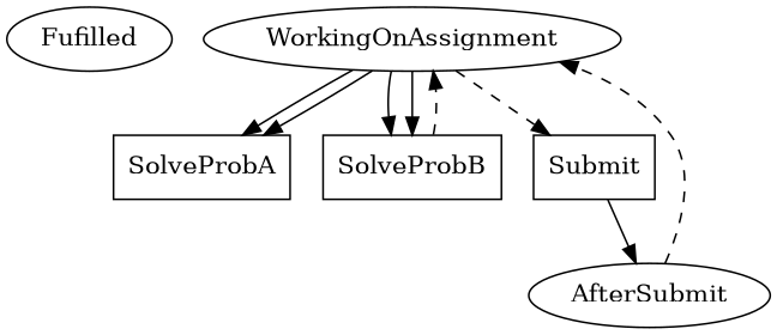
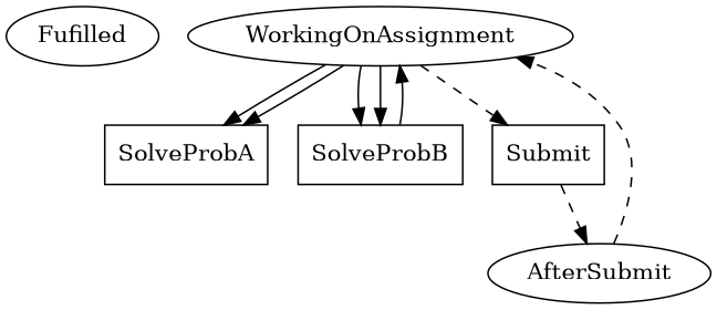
  digraph {
    n1 [label=Fufilled]
    n2 [label=WorkingOnAssignment]
    n3 [label=SolveProbA shape=box]
    n4 [label=SolveProbB shape=box]
    n5 [label=Submit shape=box]
    AfterSubmit
    n2 -> n3
    n2 -> n3
    n2 -> n4
    n2 -> n4
    n2 -> n5 [style=dashed]
-   n4 -> n2 [style=dashed]
-   n5 -> AfterSubmit [style=solid]
+   n4 -> n2 [style=solid]
+   n5 -> AfterSubmit [style=dashed]
    AfterSubmit -> n2 [style=dashed]
  }
